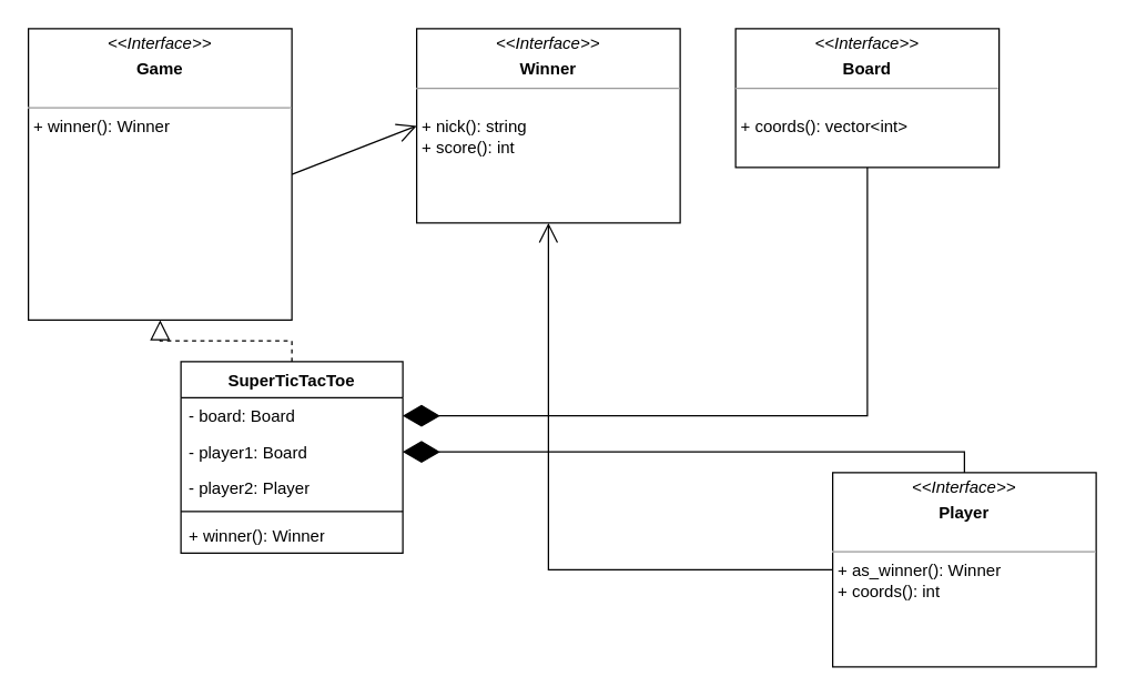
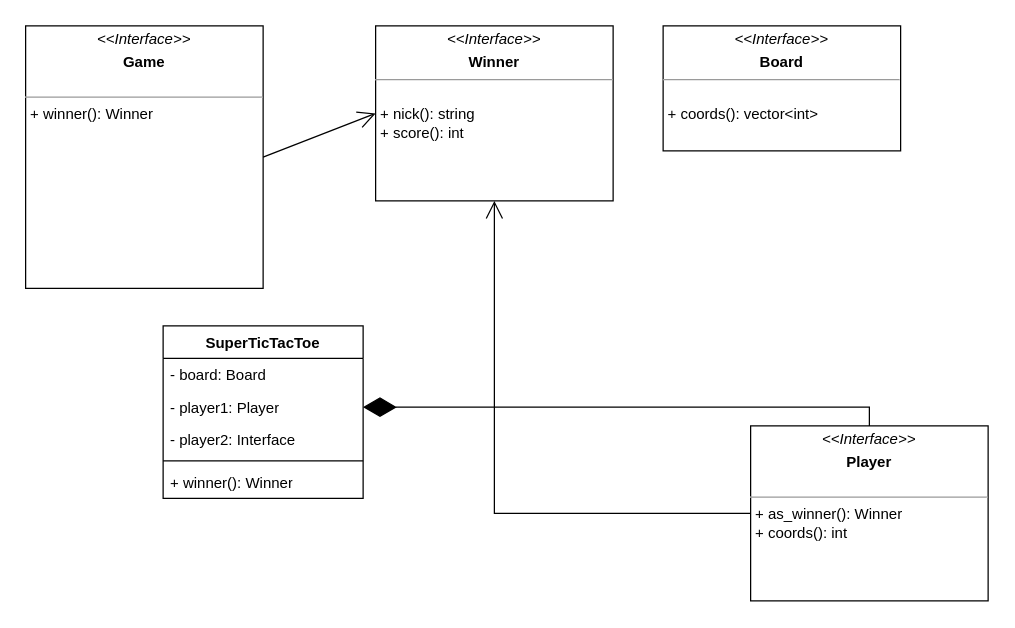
  <mxCell id="0" />
  <mxCell id="1" parent="0" />
  <mxCell id="2" value="&lt;p style=&quot;margin:0px;margin-top:4px;text-align:center;&quot;&gt;&lt;i&gt;&amp;lt;&amp;lt;Interface&amp;gt;&amp;gt;&lt;/i&gt;&lt;/p&gt;&lt;p style=&quot;margin:0px;margin-top:4px;text-align:center;&quot;&gt;&lt;b&gt;Game&lt;/b&gt;&lt;br&gt;&lt;/p&gt;&lt;br&gt;&lt;hr size=&quot;1&quot;&gt;&lt;p style=&quot;margin:0px;margin-left:4px;&quot;&gt;+ winner(): Winner&lt;br&gt;&lt;/p&gt;" style="verticalAlign=top;align=left;overflow=fill;html=1;whiteSpace=wrap;" vertex="1" parent="1"><mxGeometry x="20" y="20" width="190" height="210" as="geometry" /></mxCell>
  <mxCell id="3" value="&lt;p style=&quot;margin:0px;margin-top:4px;text-align:center;&quot;&gt;&lt;i&gt;&amp;lt;&amp;lt;Interface&amp;gt;&amp;gt;&lt;/i&gt;&lt;b&gt;&lt;br&gt;&lt;/b&gt;&lt;/p&gt;&lt;p style=&quot;margin:0px;margin-top:4px;text-align:center;&quot;&gt;&lt;b&gt;Winner&lt;/b&gt;&lt;br&gt;&lt;/p&gt;&lt;hr size=&quot;1&quot;&gt;&lt;br&gt;&lt;p style=&quot;margin:0px;margin-left:4px;&quot;&gt;+ nick(): string&lt;br&gt;+ score(): int&lt;br&gt;&lt;/p&gt;" style="verticalAlign=top;align=left;overflow=fill;html=1;whiteSpace=wrap;" vertex="1" parent="1"><mxGeometry x="300" y="20" width="190" height="140" as="geometry" /></mxCell>
  <mxCell id="4" value="" style="endArrow=open;endFill=1;endSize=12;html=1;rounded=0;exitX=1;exitY=0.5;exitDx=0;exitDy=0;entryX=0;entryY=0.5;entryDx=0;entryDy=0;" edge="1" parent="1" source="2" target="3"><mxGeometry width="160" relative="1" as="geometry"><mxPoint x="200" y="260" as="sourcePoint" /><mxPoint x="360" y="260" as="targetPoint" /></mxGeometry></mxCell>
  <mxCell id="5" value="&lt;p style=&quot;margin:0px;margin-top:4px;text-align:center;&quot;&gt;&lt;i&gt;&amp;lt;&amp;lt;Interface&amp;gt;&amp;gt;&lt;/i&gt;&lt;b&gt;&lt;br&gt;&lt;/b&gt;&lt;/p&gt;&lt;p style=&quot;margin:0px;margin-top:4px;text-align:center;&quot;&gt;&lt;b&gt;Board&lt;/b&gt;&lt;br&gt;&lt;/p&gt;&lt;hr size=&quot;1&quot;&gt;&lt;br&gt;&lt;p style=&quot;margin:0px;margin-left:4px;&quot;&gt;+ coords(): vector&amp;lt;int&amp;gt;&lt;br&gt;&lt;/p&gt;" style="verticalAlign=top;align=left;overflow=fill;html=1;whiteSpace=wrap;" vertex="1" parent="1"><mxGeometry x="530" y="20" width="190" height="100" as="geometry" /></mxCell>
  <mxCell id="6" value="SuperTicTacToe" style="swimlane;fontStyle=1;align=center;verticalAlign=top;childLayout=stackLayout;horizontal=1;startSize=26;horizontalStack=0;resizeParent=1;resizeParentMax=0;resizeLast=0;collapsible=1;marginBottom=0;whiteSpace=wrap;html=1;" vertex="1" parent="1"><mxGeometry x="130" y="260" width="160" height="138" as="geometry" /></mxCell>
  <mxCell id="7" value="- board: Board" style="text;strokeColor=none;fillColor=none;align=left;verticalAlign=top;spacingLeft=4;spacingRight=4;overflow=hidden;rotatable=0;points=[[0,0.5],[1,0.5]];portConstraint=eastwest;whiteSpace=wrap;html=1;" vertex="1" parent="6"><mxGeometry y="26" width="160" height="26" as="geometry" /></mxCell>
- <mxCell id="8" value="- player1: Board" style="text;strokeColor=none;fillColor=none;align=left;verticalAlign=top;spacingLeft=4;spacingRight=4;overflow=hidden;rotatable=0;points=[[0,0.5],[1,0.5]];portConstraint=eastwest;whiteSpace=wrap;html=1;" vertex="1" parent="6"><mxGeometry y="52" width="160" height="26" as="geometry" /></mxCell>
- <mxCell id="9" value="- player2: Player" style="text;strokeColor=none;fillColor=none;align=left;verticalAlign=top;spacingLeft=4;spacingRight=4;overflow=hidden;rotatable=0;points=[[0,0.5],[1,0.5]];portConstraint=eastwest;whiteSpace=wrap;html=1;" vertex="1" parent="6"><mxGeometry y="78" width="160" height="26" as="geometry" /></mxCell>
+ <mxCell id="8" value="- player1: Player" style="text;strokeColor=none;fillColor=none;align=left;verticalAlign=top;spacingLeft=4;spacingRight=4;overflow=hidden;rotatable=0;points=[[0,0.5],[1,0.5]];portConstraint=eastwest;whiteSpace=wrap;html=1;" vertex="1" parent="6"><mxGeometry y="52" width="160" height="26" as="geometry" /></mxCell>
+ <mxCell id="9" value="- player2: Interface" style="text;strokeColor=none;fillColor=none;align=left;verticalAlign=top;spacingLeft=4;spacingRight=4;overflow=hidden;rotatable=0;points=[[0,0.5],[1,0.5]];portConstraint=eastwest;whiteSpace=wrap;html=1;" vertex="1" parent="6"><mxGeometry y="78" width="160" height="26" as="geometry" /></mxCell>
  <mxCell id="10" value="" style="line;strokeWidth=1;fillColor=none;align=left;verticalAlign=middle;spacingTop=-1;spacingLeft=3;spacingRight=3;rotatable=0;labelPosition=right;points=[];portConstraint=eastwest;strokeColor=inherit;" vertex="1" parent="6"><mxGeometry y="104" width="160" height="8" as="geometry" /></mxCell>
  <mxCell id="11" value="+ winner(): Winner" style="text;strokeColor=none;fillColor=none;align=left;verticalAlign=top;spacingLeft=4;spacingRight=4;overflow=hidden;rotatable=0;points=[[0,0.5],[1,0.5]];portConstraint=eastwest;whiteSpace=wrap;html=1;" vertex="1" parent="6"><mxGeometry y="112" width="160" height="26" as="geometry" /></mxCell>
- <mxCell id="12" value="" style="endArrow=block;dashed=1;endFill=0;endSize=12;html=1;rounded=0;exitX=0.5;exitY=0;exitDx=0;exitDy=0;entryX=0.5;entryY=1;entryDx=0;entryDy=0;edgeStyle=orthogonalEdgeStyle;" edge="1" parent="1" source="6" target="2"><mxGeometry width="160" relative="1" as="geometry"><mxPoint x="300" y="330" as="sourcePoint" /><mxPoint x="460" y="330" as="targetPoint" /></mxGeometry></mxCell>
- <mxCell id="13" value="" style="endArrow=diamondThin;endFill=1;endSize=24;html=1;rounded=0;exitX=0.5;exitY=1;exitDx=0;exitDy=0;entryX=1;entryY=0.5;entryDx=0;entryDy=0;edgeStyle=orthogonalEdgeStyle;" edge="1" parent="1" source="5" target="7"><mxGeometry width="160" relative="1" as="geometry"><mxPoint x="600" y="190" as="sourcePoint" /><mxPoint x="760" y="190" as="targetPoint" /></mxGeometry></mxCell>
  <mxCell id="14" value="&lt;p style=&quot;margin:0px;margin-top:4px;text-align:center;&quot;&gt;&lt;i&gt;&amp;lt;&amp;lt;Interface&amp;gt;&amp;gt;&lt;/i&gt;&lt;/p&gt;&lt;p style=&quot;margin:0px;margin-top:4px;text-align:center;&quot;&gt;&lt;b&gt;Player&lt;/b&gt;&lt;br&gt;&lt;/p&gt;&lt;br&gt;&lt;hr size=&quot;1&quot;&gt;&lt;p style=&quot;margin:0px;margin-left:4px;&quot;&gt;+ as_winner(): Winner&lt;br&gt;+ coords(): int&lt;br&gt;&lt;/p&gt;" style="verticalAlign=top;align=left;overflow=fill;html=1;whiteSpace=wrap;" vertex="1" parent="1"><mxGeometry x="600" y="340" width="190" height="140" as="geometry" /></mxCell>
  <mxCell id="15" value="" style="endArrow=open;endFill=1;endSize=12;html=1;rounded=0;entryX=0.5;entryY=1;entryDx=0;entryDy=0;edgeStyle=orthogonalEdgeStyle;" edge="1" parent="1" source="14" target="3"><mxGeometry width="160" relative="1" as="geometry"><mxPoint x="330" y="250" as="sourcePoint" /><mxPoint x="490" y="250" as="targetPoint" /></mxGeometry></mxCell>
  <mxCell id="16" value="" style="endArrow=diamondThin;endFill=1;endSize=24;html=1;rounded=0;entryX=1;entryY=0.5;entryDx=0;entryDy=0;edgeStyle=orthogonalEdgeStyle;" edge="1" parent="1" source="14" target="8"><mxGeometry width="160" relative="1" as="geometry"><mxPoint x="330" y="250" as="sourcePoint" /><mxPoint x="490" y="250" as="targetPoint" /></mxGeometry></mxCell>
